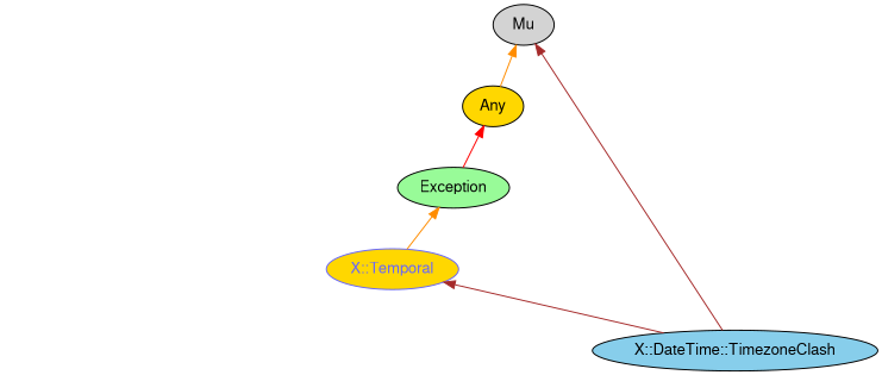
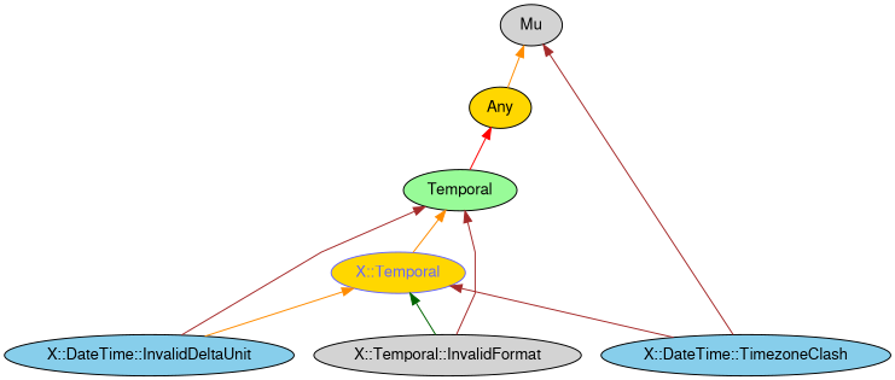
  digraph {
    rankdir=BT
    splines=polyline
    node [color="#000000" fillcolor=gold fontcolor="#000000" fontname=FreeSans style=filled]
    edge [color=brown]
    "X::Temporal" [color="#6666FF" fontcolor="#6666FF"]
-   Exception [fillcolor=palegreen]
+   Exception [fillcolor=palegreen label=Temporal]
    Any
    Mu [fillcolor=lightgrey]
+   "X::Temporal::InvalidFormat" [fillcolor=lightgrey]
    "X::DateTime::TimezoneClash" [fillcolor=skyblue]
+   "X::DateTime::InvalidDeltaUnit" [fillcolor=skyblue]
    "X::Temporal" -> Exception [color=darkorange]
    Exception -> Any [color=red]
    Any -> Mu [color=darkorange]
+   "X::Temporal::InvalidFormat" -> "X::Temporal" [color=darkgreen]
+   "X::Temporal::InvalidFormat" -> Exception
    "X::DateTime::TimezoneClash" -> "X::Temporal"
    "X::DateTime::TimezoneClash" -> Mu
+   "X::DateTime::InvalidDeltaUnit" -> "X::Temporal" [color=darkorange]
+   "X::DateTime::InvalidDeltaUnit" -> Exception
  }
